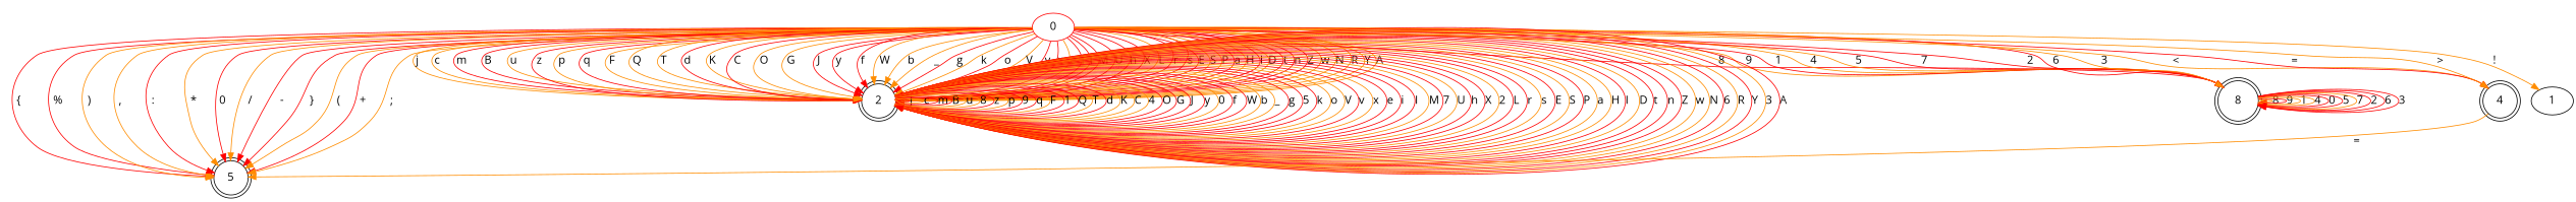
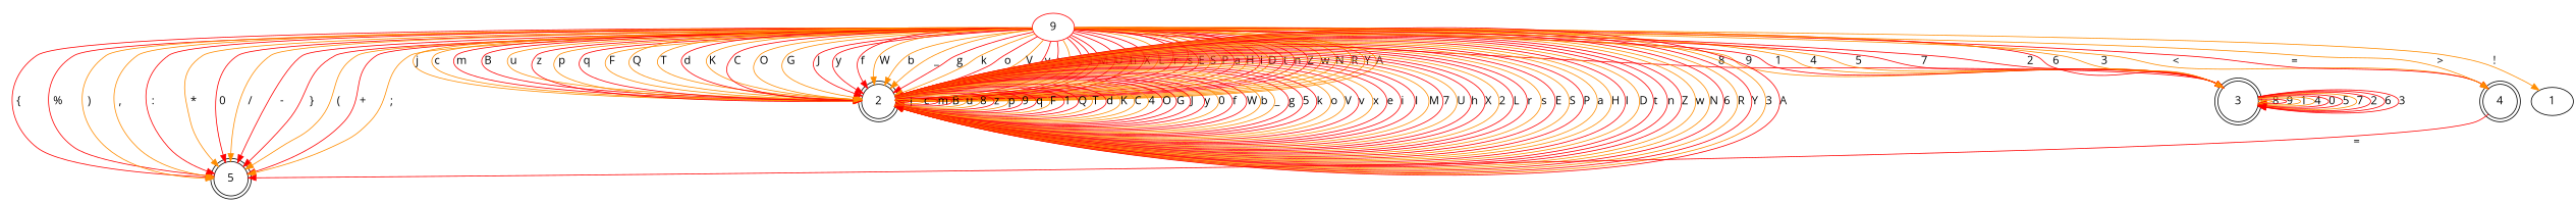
  digraph {
    fontname="Open Sans"
    node [fontname="Open Sans" shape=doublecircle]
    edge [color=red fontname="Open Sans"]
-   0 [color=red shape=""]
+   0 [color=red label=9 shape=""]
    5
    2
-   3 [label=8]
+   3
    4
    1 [shape=""]
    0 -> 5 [label="{"]
    0 -> 5 [label="%"]
    0 -> 5 [color=darkorange label=")"]
    0 -> 5 [color=darkorange label=","]
    0 -> 5 [label=":"]
    0 -> 5 [color=darkorange label="*"]
    0 -> 5 [label=0]
    0 -> 5 [color=darkorange label="/"]
    0 -> 5 [label="-"]
    0 -> 5 [label="}"]
    0 -> 5 [color=darkorange label="("]
    0 -> 5 [label="+"]
    0 -> 5 [color=darkorange label=";"]
    0 -> 2 [color=darkorange label=j]
    0 -> 2 [color=darkorange label=c]
    0 -> 2 [label=m]
    0 -> 2 [label=B]
    0 -> 2 [color=darkorange label=u]
    0 -> 2 [label=z]
    0 -> 2 [color=darkorange label=p]
    0 -> 2 [label=q]
    0 -> 2 [color=darkorange label=F]
    0 -> 2 [color=darkorange label=Q]
    0 -> 2 [color=darkorange label=T]
    0 -> 2 [label=d]
    0 -> 2 [color=darkorange label=K]
    0 -> 2 [label=C]
    0 -> 2 [color=darkorange label=O]
    0 -> 2 [color=darkorange label=G]
    0 -> 2 [label=J]
    0 -> 2 [label=y]
    0 -> 2 [label=f]
    0 -> 2 [color=darkorange label=W]
    0 -> 2 [color=darkorange label=b]
    0 -> 2 [color=darkorange label=_]
    0 -> 2 [label=g]
    0 -> 2 [color=darkorange label=k]
    0 -> 2 [label=o]
    0 -> 2 [color=darkorange label=V]
    0 -> 2 [label=v]
    0 -> 2 [label=x]
    0 -> 2 [color=darkorange label=e]
    0 -> 2 [label=i]
    0 -> 2 [label=l]
    0 -> 2 [label=M]
    0 -> 2 [label=U]
    0 -> 2 [label=h]
    0 -> 2 [label=X]
    0 -> 2 [color=darkorange label=L]
    0 -> 2 [label=r]
    0 -> 2 [label=s]
    0 -> 2 [label=E]
    0 -> 2 [color=darkorange label=S]
    0 -> 2 [color=darkorange label=P]
    0 -> 2 [label=a]
    0 -> 2 [color=darkorange label=H]
    0 -> 2 [label=I]
    0 -> 2 [color=darkorange label=D]
    0 -> 2 [label=t]
    0 -> 2 [label=n]
    0 -> 2 [label=Z]
    0 -> 2 [color=darkorange label=w]
    0 -> 2 [color=darkorange label=N]
    0 -> 2 [color=darkorange label=R]
    0 -> 2 [color=darkorange label=Y]
    0 -> 2 [color=darkorange label=A]
    0 -> 3 [label=8]
    0 -> 3 [color=darkorange label=9]
    0 -> 3 [label=1]
    0 -> 3 [color=darkorange label=4]
    0 -> 3 [color=darkorange label=5]
    0 -> 3 [label=7]
    0 -> 3 [label=2]
    0 -> 3 [label=6]
    0 -> 3 [color=darkorange label=3]
    0 -> 4 [color=darkorange label="<"]
    0 -> 4 [label="="]
    0 -> 4 [color=darkorange label=">"]
    0 -> 1 [color=darkorange label="!"]
    2 -> 2 [label=j]
    2 -> 2 [color=darkorange label=c]
    2 -> 2 [label=m]
    2 -> 2 [label=B]
    2 -> 2 [color=darkorange label=u]
    2 -> 2 [color=darkorange label=8]
    2 -> 2 [label=z]
    2 -> 2 [color=darkorange label=p]
    2 -> 2 [label=9]
    2 -> 2 [label=q]
    2 -> 2 [color=darkorange label=F]
    2 -> 2 [label=1]
    2 -> 2 [label=Q]
    2 -> 2 [color=darkorange label=T]
    2 -> 2 [label=d]
    2 -> 2 [color=darkorange label=K]
    2 -> 2 [color=darkorange label=C]
    2 -> 2 [color=darkorange label=4]
    2 -> 2 [label=O]
    2 -> 2 [label=G]
    2 -> 2 [label=J]
    2 -> 2 [label=y]
    2 -> 2 [color=darkorange label=0]
    2 -> 2 [label=f]
    2 -> 2 [label=W]
    2 -> 2 [color=darkorange label=b]
    2 -> 2 [color=darkorange label=_]
    2 -> 2 [label=g]
    2 -> 2 [label=5]
    2 -> 2 [label=k]
    2 -> 2 [color=darkorange label=o]
    2 -> 2 [color=darkorange label=V]
    2 -> 2 [label=v]
    2 -> 2 [color=darkorange label=x]
    2 -> 2 [label=e]
    2 -> 2 [label=i]
    2 -> 2 [label=l]
    2 -> 2 [color=darkorange label=M]
    2 -> 2 [label=7]
    2 -> 2 [color=darkorange label=U]
    2 -> 2 [label=h]
    2 -> 2 [label=X]
    2 -> 2 [color=darkorange label=2]
    2 -> 2 [label=L]
    2 -> 2 [label=r]
    2 -> 2 [color=darkorange label=s]
    2 -> 2 [label=E]
    2 -> 2 [color=darkorange label=S]
    2 -> 2 [label=P]
    2 -> 2 [color=darkorange label=a]
    2 -> 2 [color=darkorange label=H]
    2 -> 2 [label=I]
    2 -> 2 [color=darkorange label=D]
    2 -> 2 [label=t]
    2 -> 2 [label=n]
    2 -> 2 [label=Z]
    2 -> 2 [color=darkorange label=w]
    2 -> 2 [color=darkorange label=N]
    2 -> 2 [label=6]
    2 -> 2 [color=darkorange label=R]
    2 -> 2 [label=Y]
    2 -> 2 [color=darkorange label=3]
    2 -> 2 [label=A]
    3 -> 3 [color=darkorange label=8]
    3 -> 3 [label=9]
    3 -> 3 [color=darkorange label=1]
    3 -> 3 [color=darkorange label=4]
    3 -> 3 [label=0]
    3 -> 3 [label=5]
    3 -> 3 [color=darkorange label=7]
    3 -> 3 [label=2]
    3 -> 3 [label=6]
    3 -> 3 [label=3]
-   4 -> 5 [color=darkorange label="="]
+   4 -> 5 [label="="]
  }
